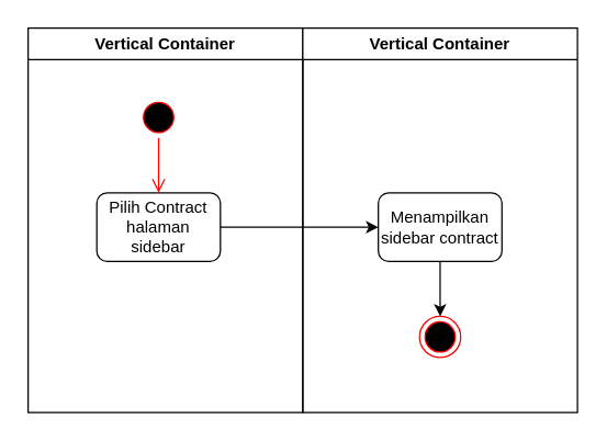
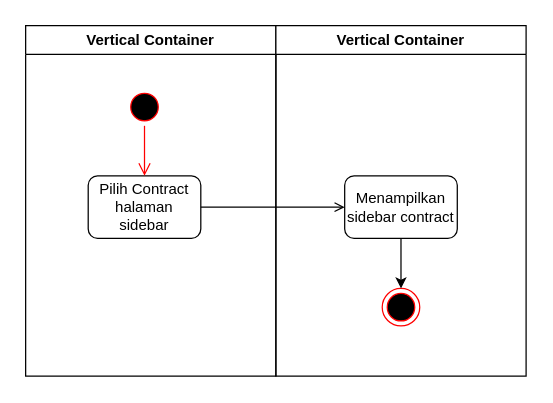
  <mxCell id="0" />
  <mxCell id="1" parent="0" />
  <mxCell id="2" value="Vertical Container" style="swimlane;whiteSpace=wrap;html=1;" vertex="1" parent="1"><mxGeometry x="20" y="20" width="200" height="280" as="geometry" /></mxCell>
  <mxCell id="3" value="" style="ellipse;html=1;shape=startState;fillColor=#000000;strokeColor=#ff0000;" vertex="1" parent="2"><mxGeometry x="80" y="50" width="30" height="30" as="geometry" /></mxCell>
  <mxCell id="4" value="Pilih Contract halaman sidebar" style="rounded=1;whiteSpace=wrap;html=1;" vertex="1" parent="2"><mxGeometry x="50" y="120" width="90" height="50" as="geometry" /></mxCell>
  <mxCell id="5" value="" style="edgeStyle=orthogonalEdgeStyle;html=1;verticalAlign=bottom;endArrow=open;endSize=8;strokeColor=#ff0000;entryX=0.5;entryY=0;entryDx=0;entryDy=0;" edge="1" source="3" parent="2" target="4"><mxGeometry relative="1" as="geometry"><mxPoint x="95" y="140" as="targetPoint" /></mxGeometry></mxCell>
  <mxCell id="6" value="Vertical Container" style="swimlane;whiteSpace=wrap;html=1;" vertex="1" parent="1"><mxGeometry x="220" y="20" width="200" height="280" as="geometry" /></mxCell>
  <mxCell id="7" value="" style="ellipse;html=1;shape=endState;fillColor=#000000;strokeColor=#ff0000;" vertex="1" parent="6"><mxGeometry x="85" y="210" width="30" height="30" as="geometry" /></mxCell>
  <mxCell id="8" value="" style="edgeStyle=none;html=1;" edge="1" parent="6" source="9" target="7"><mxGeometry relative="1" as="geometry" /></mxCell>
  <mxCell id="9" value="Menampilkan sidebar contract" style="rounded=1;whiteSpace=wrap;html=1;" vertex="1" parent="6"><mxGeometry x="55" y="120" width="90" height="50" as="geometry" /></mxCell>
- <mxCell id="10" value="" style="edgeStyle=none;html=1;" edge="1" parent="1" source="4" target="9"><mxGeometry relative="1" as="geometry" /></mxCell>
+ <mxCell id="10" value="" style="edgeStyle=none;html=1;endArrow=open;" edge="1" parent="1" source="4" target="9"><mxGeometry relative="1" as="geometry" /></mxCell>
